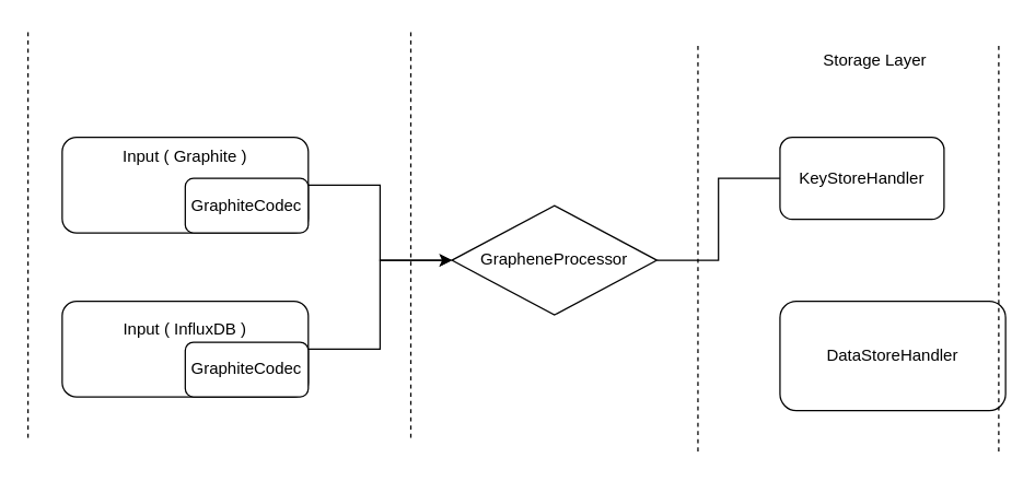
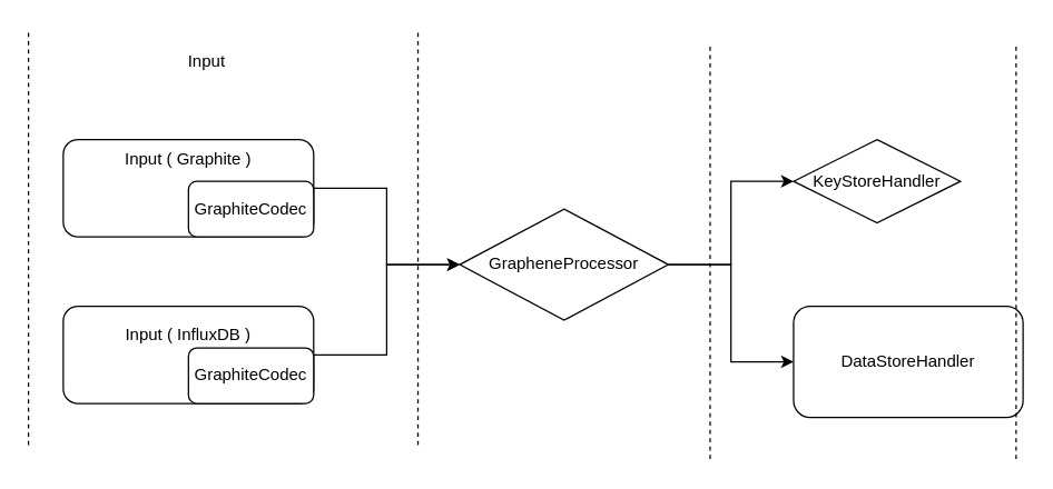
  <mxCell id="0" />
  <mxCell id="1" parent="0" />
  <mxCell id="2" style="edgeStyle=orthogonalEdgeStyle;rounded=0;orthogonalLoop=1;jettySize=auto;html=1;" edge="1" parent="1" source="3" target="10"><mxGeometry relative="1" as="geometry" /></mxCell>
  <mxCell id="3" value="Input ( Graphite )&lt;br&gt;&lt;br&gt;&lt;br&gt;&lt;br&gt;" style="rounded=1;whiteSpace=wrap;html=1;" vertex="1" parent="1"><mxGeometry x="45" y="100" width="180" height="70" as="geometry" /></mxCell>
  <mxCell id="4" value="GraphiteCodec" style="rounded=1;whiteSpace=wrap;html=1;" vertex="1" parent="1"><mxGeometry x="135" y="130" width="90" height="40" as="geometry" /></mxCell>
  <mxCell id="5" style="edgeStyle=orthogonalEdgeStyle;rounded=0;orthogonalLoop=1;jettySize=auto;html=1;entryX=0;entryY=0.5;entryDx=0;entryDy=0;" edge="1" parent="1" source="6" target="10"><mxGeometry relative="1" as="geometry" /></mxCell>
  <mxCell id="6" value="Input ( InfluxDB )&lt;br&gt;&lt;br&gt;&lt;br&gt;" style="rounded=1;whiteSpace=wrap;html=1;" vertex="1" parent="1"><mxGeometry x="45" y="220" width="180" height="70" as="geometry" /></mxCell>
  <mxCell id="7" value="GraphiteCodec" style="rounded=1;whiteSpace=wrap;html=1;" vertex="1" parent="1"><mxGeometry x="135" y="250" width="90" height="40" as="geometry" /></mxCell>
- <mxCell id="8" style="edgeStyle=orthogonalEdgeStyle;rounded=0;orthogonalLoop=1;jettySize=auto;html=1;entryX=0;entryY=0.5;entryDx=0;entryDy=0;endArrow=none;" edge="1" parent="1" source="10" target="11"><mxGeometry relative="1" as="geometry" /></mxCell>
+ <mxCell id="8" style="edgeStyle=orthogonalEdgeStyle;rounded=0;orthogonalLoop=1;jettySize=auto;html=1;entryX=0;entryY=0.5;entryDx=0;entryDy=0;" edge="1" parent="1" source="10" target="11"><mxGeometry relative="1" as="geometry" /></mxCell>
+ <mxCell id="9" style="edgeStyle=orthogonalEdgeStyle;rounded=0;orthogonalLoop=1;jettySize=auto;html=1;entryX=0;entryY=0.5;entryDx=0;entryDy=0;" edge="1" parent="1" source="10" target="12"><mxGeometry relative="1" as="geometry" /></mxCell>
  <mxCell id="10" value="GrapheneProcessor" style="rhombus;whiteSpace=wrap;html=1;" vertex="1" parent="1"><mxGeometry x="330" y="150" width="150" height="80" as="geometry" /></mxCell>
- <mxCell id="11" value="KeyStoreHandler" style="rounded=1;whiteSpace=wrap;html=1;" vertex="1" parent="1"><mxGeometry x="570" y="100" width="120" height="60" as="geometry" /></mxCell>
+ <mxCell id="11" value="KeyStoreHandler" style="rhombus;whiteSpace=wrap;html=1;" vertex="1" parent="1"><mxGeometry x="570" y="100" width="120" height="60" as="geometry" /></mxCell>
  <mxCell id="12" value="DataStoreHandler" style="rounded=1;whiteSpace=wrap;html=1;" vertex="1" parent="1"><mxGeometry x="570" y="220" width="165" height="80" as="geometry" /></mxCell>
  <mxCell id="13" value="" style="endArrow=none;dashed=1;html=1;" edge="1" parent="1"><mxGeometry width="50" height="50" relative="1" as="geometry"><mxPoint x="20" y="320" as="sourcePoint" /><mxPoint x="20" y="20" as="targetPoint" /></mxGeometry></mxCell>
  <mxCell id="14" value="" style="endArrow=none;dashed=1;html=1;" edge="1" parent="1"><mxGeometry width="50" height="50" relative="1" as="geometry"><mxPoint x="300" y="320" as="sourcePoint" /><mxPoint x="300" y="20" as="targetPoint" /></mxGeometry></mxCell>
  <mxCell id="15" value="" style="endArrow=none;dashed=1;html=1;" edge="1" parent="1"><mxGeometry width="50" height="50" relative="1" as="geometry"><mxPoint x="510" y="330" as="sourcePoint" /><mxPoint x="510" y="30" as="targetPoint" /></mxGeometry></mxCell>
  <mxCell id="16" value="" style="endArrow=none;dashed=1;html=1;" edge="1" parent="1"><mxGeometry width="50" height="50" relative="1" as="geometry"><mxPoint x="730" y="330" as="sourcePoint" /><mxPoint x="730" y="30" as="targetPoint" /></mxGeometry></mxCell>
- <mxCell id="18" value="Storage Layer" style="text;html=1;resizable=0;points=[];autosize=1;align=left;verticalAlign=top;spacingTop=-4;" vertex="1" parent="1"><mxGeometry x="600" y="34" width="90" height="20" as="geometry" /></mxCell>
+ <mxCell id="17" value="Input" style="text;html=1;resizable=0;points=[];autosize=1;align=left;verticalAlign=top;spacingTop=-4;" vertex="1" parent="1"><mxGeometry x="133" y="34" width="40" height="20" as="geometry" /></mxCell>
